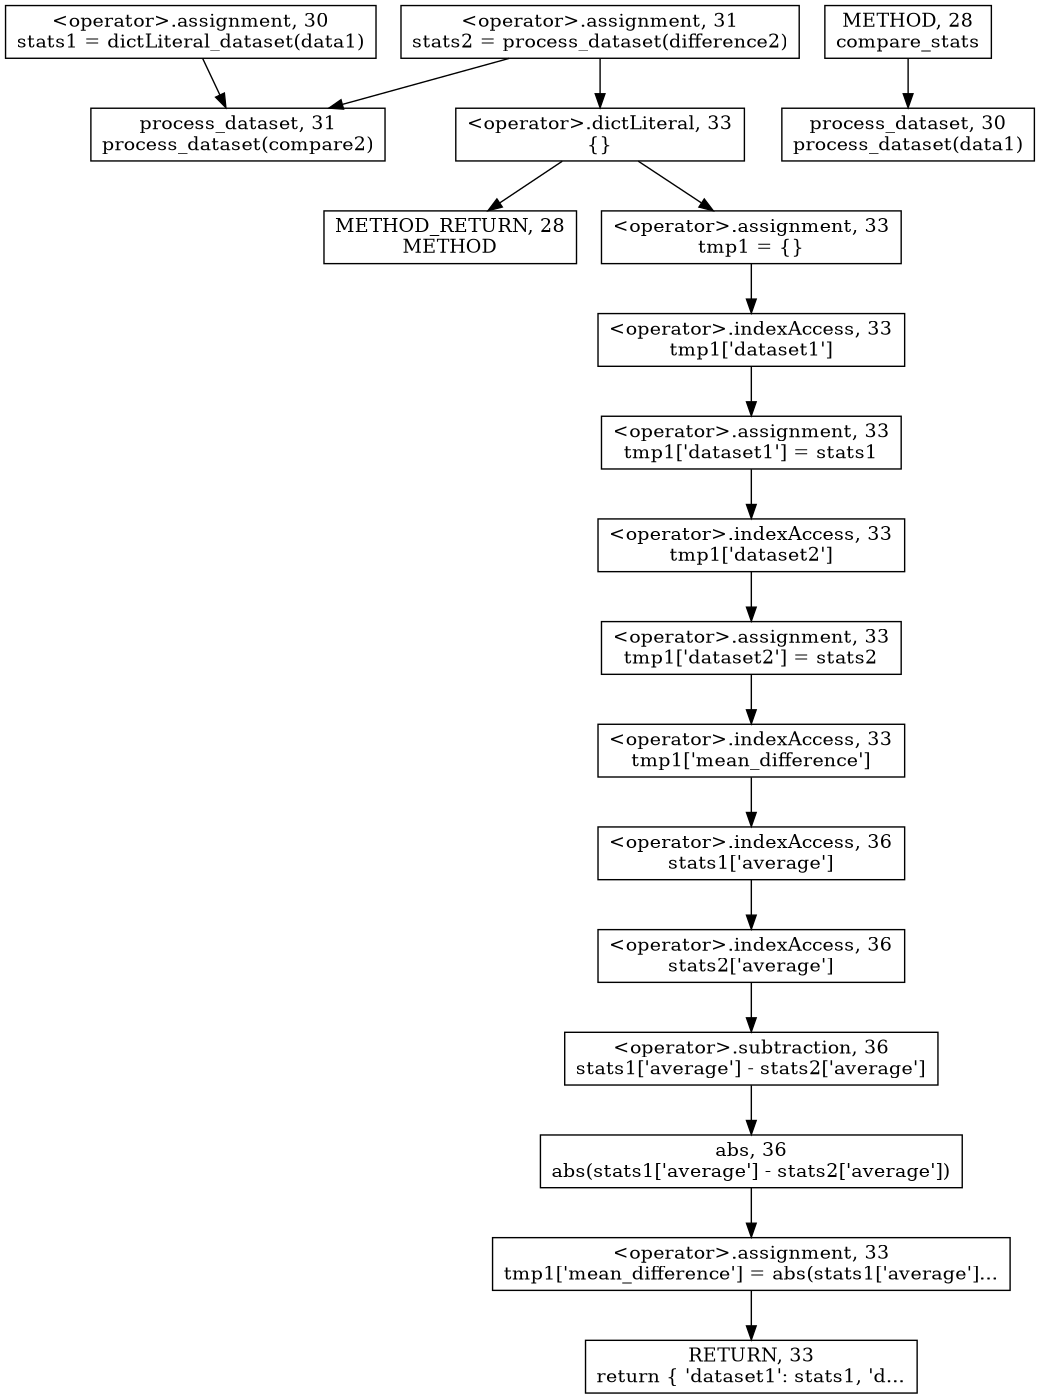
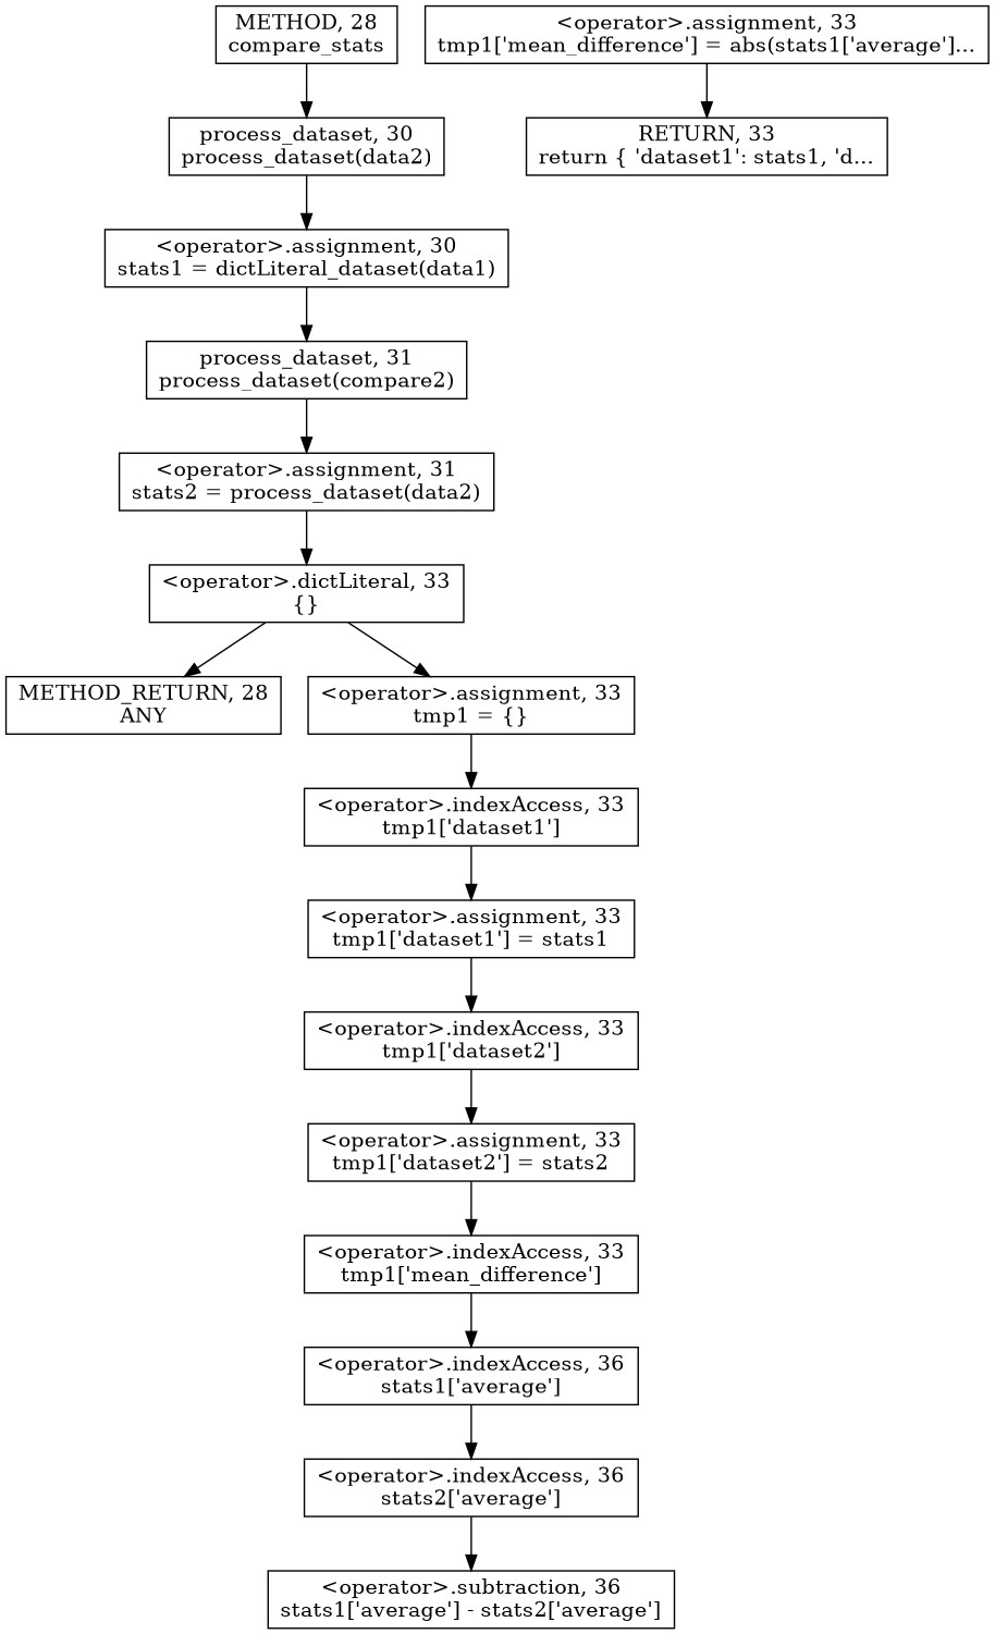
  digraph {
    node [shape=rect]
    n1 [label=<&lt;operator&gt;.assignment, 30<BR/>stats1 = dictLiteral_dataset(data1)>]
    n2 [label=<process_dataset, 31<BR/>process_dataset(compare2)>]
-   n3 [label=<&lt;operator&gt;.assignment, 31<BR/>stats2 = process_dataset(difference2)>]
+   n3 [label=<&lt;operator&gt;.assignment, 31<BR/>stats2 = process_dataset(data2)>]
    n4 [label=<&lt;operator&gt;.dictLiteral, 33<BR/>{}>]
-   n5 [label=<METHOD_RETURN, 28<BR/>METHOD>]
+   n5 [label=<METHOD_RETURN, 28<BR/>ANY>]
    n6 [label=<&lt;operator&gt;.assignment, 33<BR/>tmp1 = {}>]
    n7 [label=<RETURN, 33<BR/>return { 'dataset1': stats1, 'd...>]
-   n8 [label=<process_dataset, 30<BR/>process_dataset(data1)>]
+   n8 [label=<process_dataset, 30<BR/>process_dataset(data2)>]
    n9 [label=<&lt;operator&gt;.indexAccess, 33<BR/>tmp1['dataset1']>]
    n10 [label=<&lt;operator&gt;.assignment, 33<BR/>tmp1['dataset1'] = stats1>]
    n11 [label=<&lt;operator&gt;.indexAccess, 33<BR/>tmp1['dataset2']>]
    n12 [label=<&lt;operator&gt;.assignment, 33<BR/>tmp1['dataset2'] = stats2>]
    n13 [label=<&lt;operator&gt;.indexAccess, 33<BR/>tmp1['mean_difference']>]
    n14 [label=<&lt;operator&gt;.indexAccess, 36<BR/>stats1['average']>]
    n15 [label=<&lt;operator&gt;.assignment, 33<BR/>tmp1['mean_difference'] = abs(stats1['average']...>]
    n16 [label=<&lt;operator&gt;.indexAccess, 36<BR/>stats2['average']>]
-   n17 [label=<abs, 36<BR/>abs(stats1['average'] - stats2['average'])>]
    n18 [label=<&lt;operator&gt;.subtraction, 36<BR/>stats1['average'] - stats2['average']>]
    n19 [label=<METHOD, 28<BR/>compare_stats>]
    n1 -> n2
-   n3 -> n2
+   n2 -> n3
    n3 -> n4
    n4 -> n5
    n4 -> n6
    n6 -> n9
+   n8 -> n1
    n9 -> n10
    n10 -> n11
    n11 -> n12
    n12 -> n13
    n13 -> n14
    n14 -> n16
    n15 -> n7
    n16 -> n18
-   n17 -> n15
-   n18 -> n17
    n19 -> n8
  }
